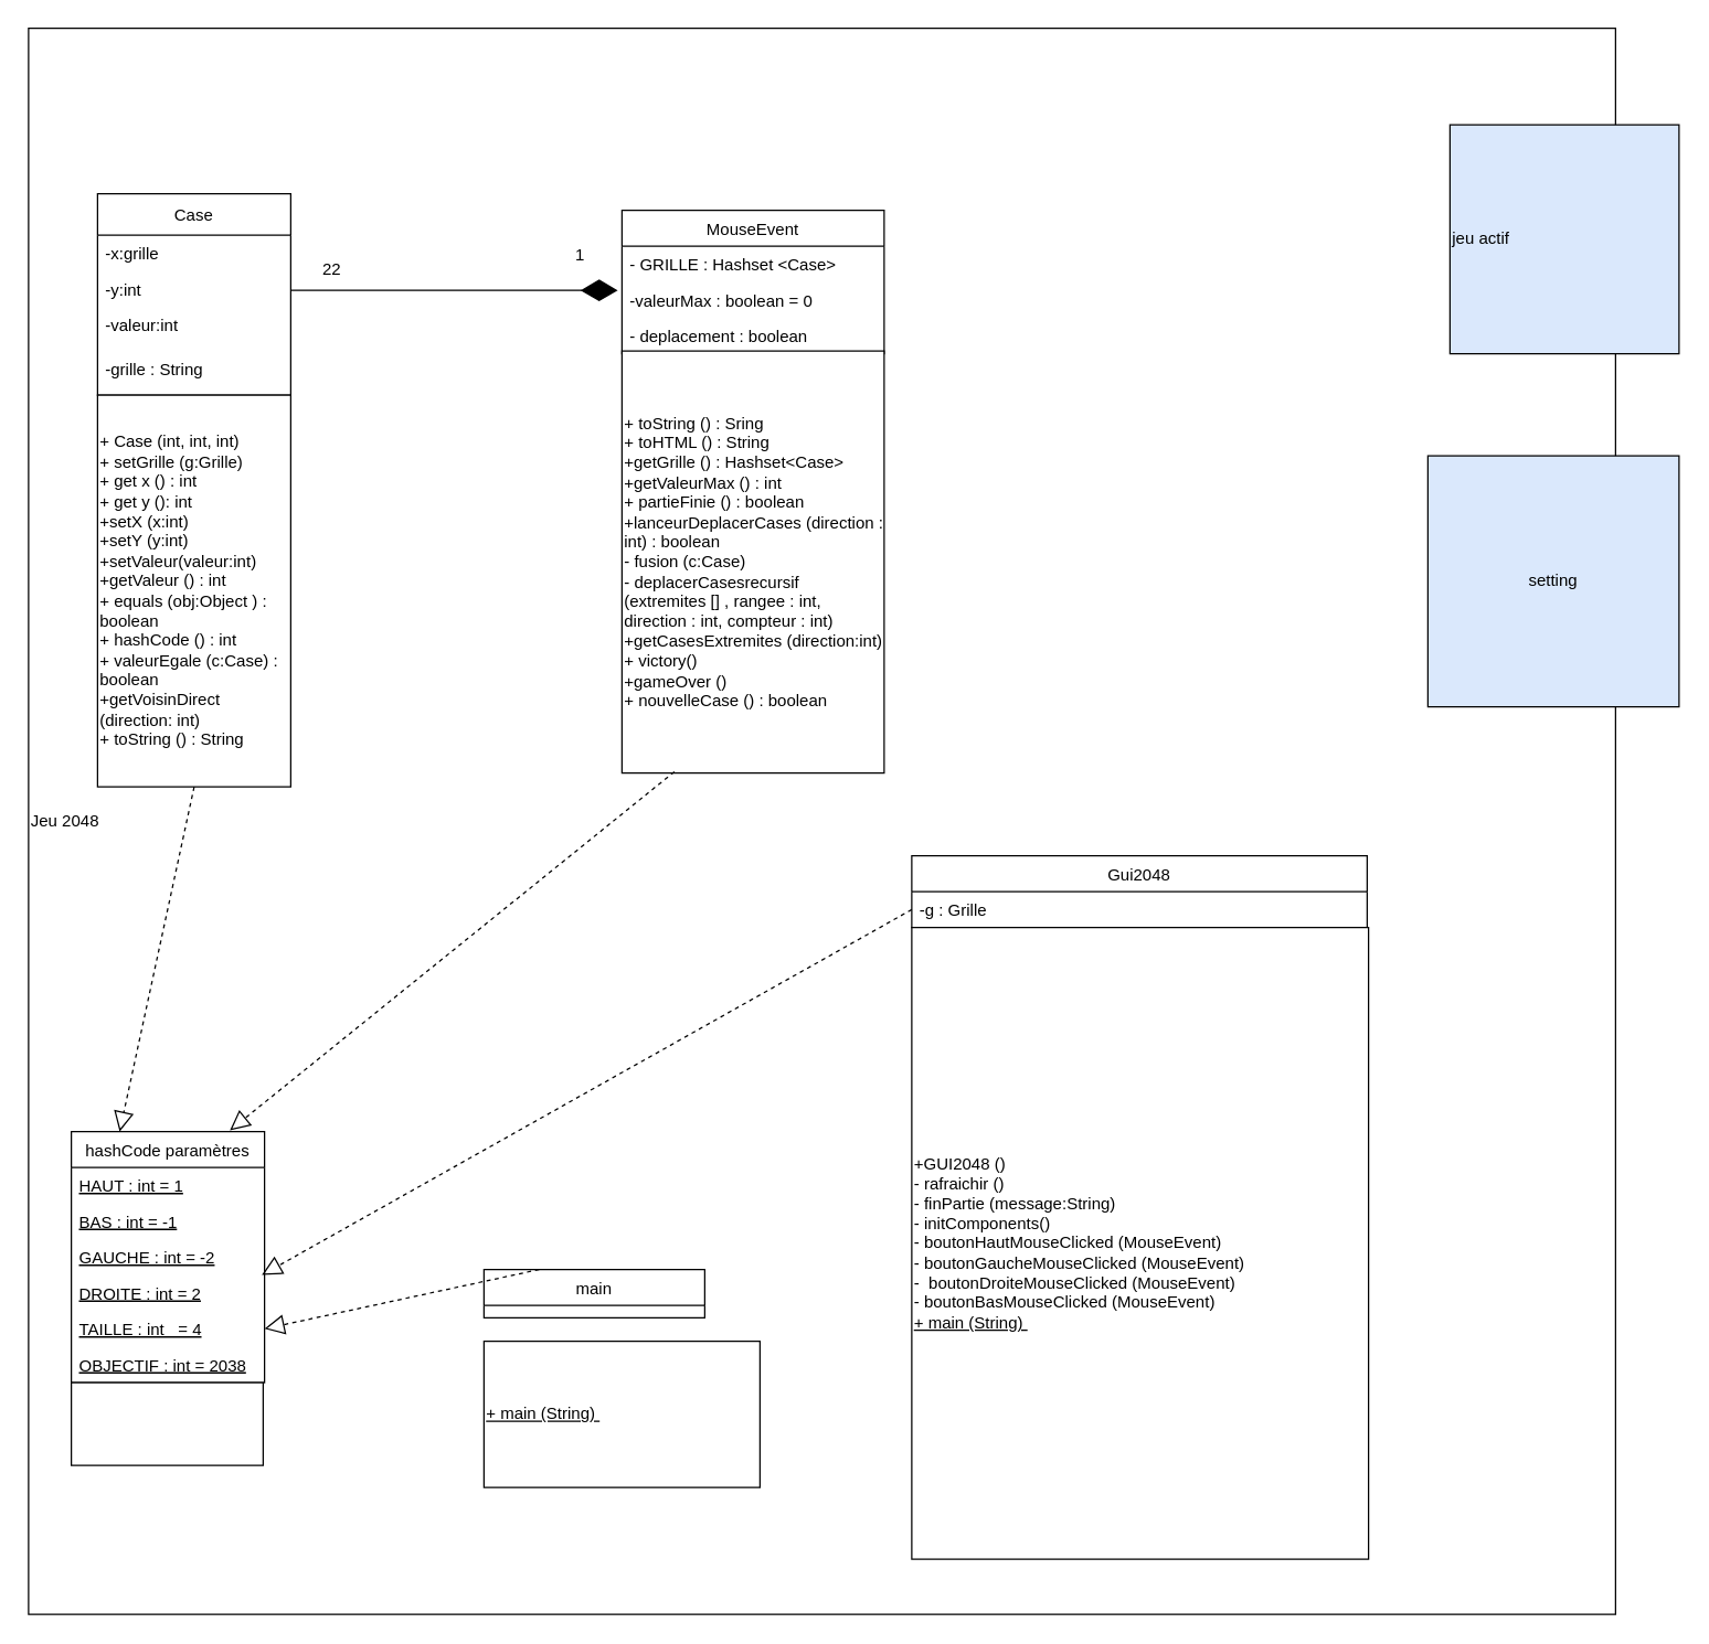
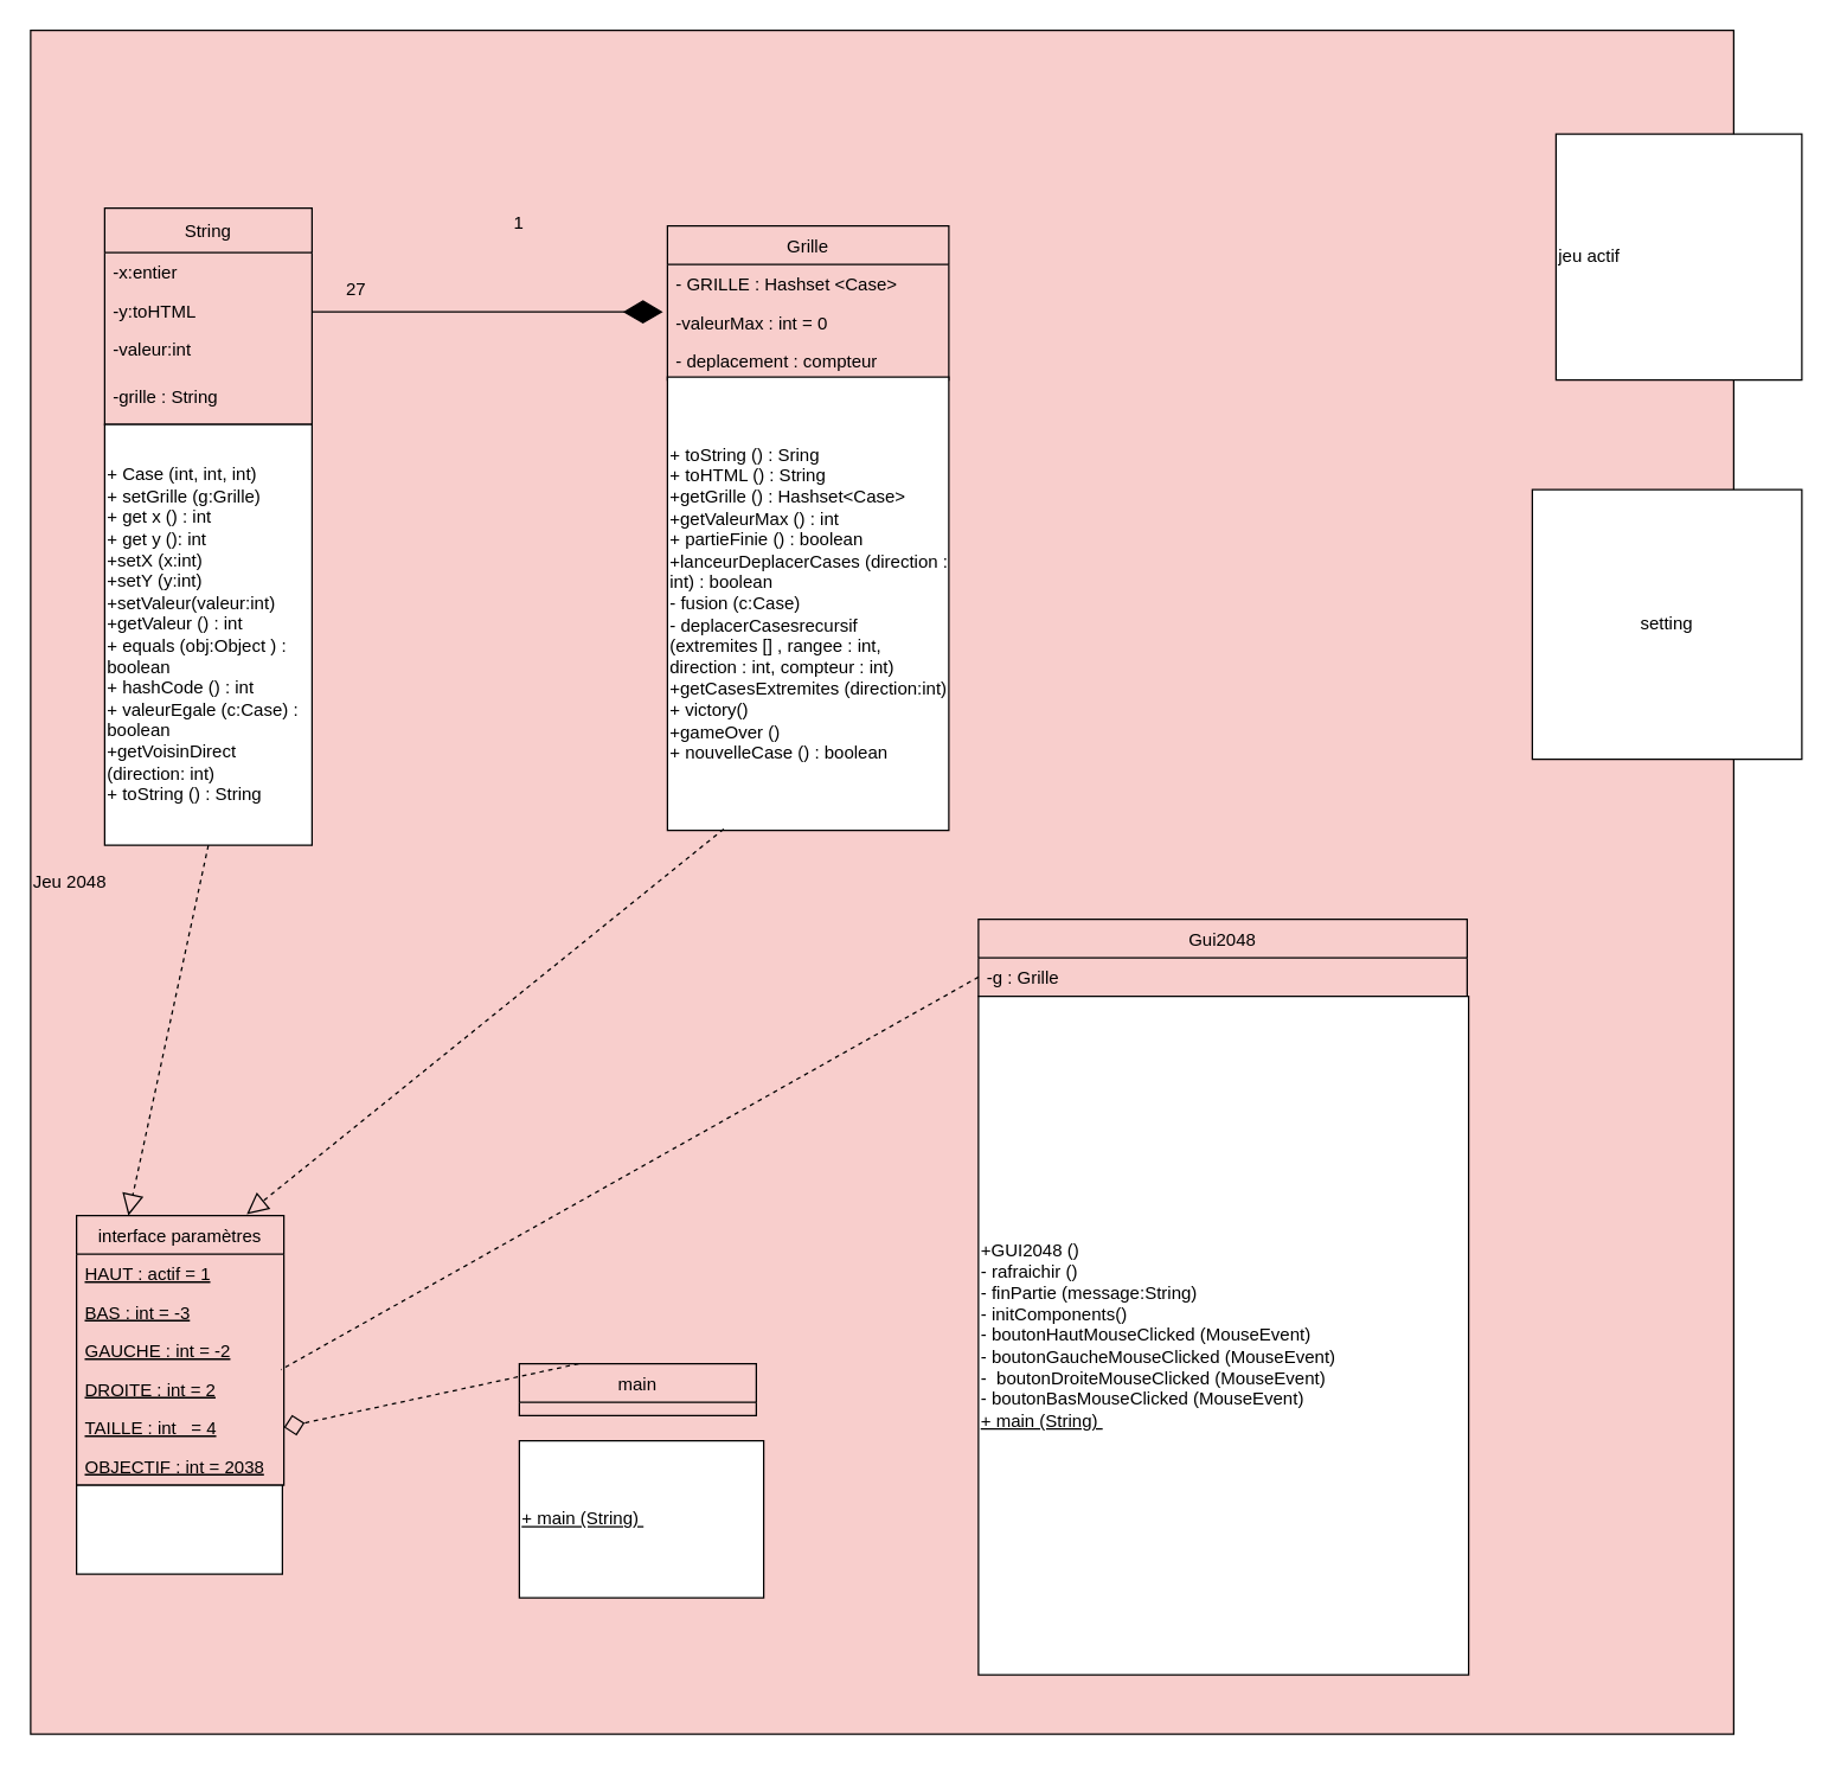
  <mxCell id="0" />
  <mxCell id="1" parent="0" />
- <mxCell id="2" value="Jeu 2048" style="whiteSpace=wrap;html=1;aspect=fixed;align=left;" parent="1" vertex="1"><mxGeometry x="20" y="20" width="1150" height="1150" as="geometry" /></mxCell>
- <mxCell id="3" value="Case" style="swimlane;fontStyle=0;childLayout=stackLayout;horizontal=1;startSize=30;fillColor=none;horizontalStack=0;resizeParent=1;resizeParentMax=0;resizeLast=0;collapsible=1;marginBottom=0;" parent="1" vertex="1"><mxGeometry x="70" y="140" width="140" height="146" as="geometry" /></mxCell>
- <mxCell id="4" value="-x:grille" style="text;strokeColor=none;fillColor=none;align=left;verticalAlign=top;spacingLeft=4;spacingRight=4;overflow=hidden;rotatable=0;points=[[0,0.5],[1,0.5]];portConstraint=eastwest;" parent="3" vertex="1"><mxGeometry y="30" width="140" height="26" as="geometry" /></mxCell>
- <mxCell id="5" value="-y:int" style="text;strokeColor=none;fillColor=none;align=left;verticalAlign=top;spacingLeft=4;spacingRight=4;overflow=hidden;rotatable=0;points=[[0,0.5],[1,0.5]];portConstraint=eastwest;" parent="3" vertex="1"><mxGeometry y="56" width="140" height="26" as="geometry" /></mxCell>
+ <mxCell id="2" value="Jeu 2048" style="whiteSpace=wrap;html=1;aspect=fixed;align=left;fillColor=#f8cecc;" parent="1" vertex="1"><mxGeometry x="20" y="20" width="1150" height="1150" as="geometry" /></mxCell>
+ <mxCell id="3" value="String" style="swimlane;fontStyle=0;childLayout=stackLayout;horizontal=1;startSize=30;fillColor=none;horizontalStack=0;resizeParent=1;resizeParentMax=0;resizeLast=0;collapsible=1;marginBottom=0;" parent="1" vertex="1"><mxGeometry x="70" y="140" width="140" height="146" as="geometry" /></mxCell>
+ <mxCell id="4" value="-x:entier" style="text;strokeColor=none;fillColor=none;align=left;verticalAlign=top;spacingLeft=4;spacingRight=4;overflow=hidden;rotatable=0;points=[[0,0.5],[1,0.5]];portConstraint=eastwest;" parent="3" vertex="1"><mxGeometry y="30" width="140" height="26" as="geometry" /></mxCell>
+ <mxCell id="5" value="-y:toHTML" style="text;strokeColor=none;fillColor=none;align=left;verticalAlign=top;spacingLeft=4;spacingRight=4;overflow=hidden;rotatable=0;points=[[0,0.5],[1,0.5]];portConstraint=eastwest;" parent="3" vertex="1"><mxGeometry y="56" width="140" height="26" as="geometry" /></mxCell>
  <mxCell id="6" value="-valeur:int" style="text;strokeColor=none;fillColor=none;align=left;verticalAlign=top;spacingLeft=4;spacingRight=4;overflow=hidden;rotatable=0;points=[[0,0.5],[1,0.5]];portConstraint=eastwest;" parent="3" vertex="1"><mxGeometry y="82" width="140" height="32" as="geometry" /></mxCell>
  <mxCell id="7" value="-grille : String" style="text;strokeColor=none;fillColor=none;align=left;verticalAlign=top;spacingLeft=4;spacingRight=4;overflow=hidden;rotatable=0;points=[[0,0.5],[1,0.5]];portConstraint=eastwest;" parent="3" vertex="1"><mxGeometry y="114" width="140" height="32" as="geometry" /></mxCell>
- <mxCell id="8" value="MouseEvent" style="swimlane;fontStyle=0;childLayout=stackLayout;horizontal=1;startSize=26;fillColor=none;horizontalStack=0;resizeParent=1;resizeParentMax=0;resizeLast=0;collapsible=1;marginBottom=0;" parent="1" vertex="1"><mxGeometry x="450" y="152" width="190" height="104" as="geometry" /></mxCell>
+ <mxCell id="8" value="Grille" style="swimlane;fontStyle=0;childLayout=stackLayout;horizontal=1;startSize=26;fillColor=none;horizontalStack=0;resizeParent=1;resizeParentMax=0;resizeLast=0;collapsible=1;marginBottom=0;" parent="1" vertex="1"><mxGeometry x="450" y="152" width="190" height="104" as="geometry" /></mxCell>
  <mxCell id="9" value="- GRILLE : Hashset &lt;Case&gt;" style="text;strokeColor=none;fillColor=none;align=left;verticalAlign=top;spacingLeft=4;spacingRight=4;overflow=hidden;rotatable=0;points=[[0,0.5],[1,0.5]];portConstraint=eastwest;" parent="8" vertex="1"><mxGeometry y="26" width="190" height="26" as="geometry" /></mxCell>
- <mxCell id="10" value="-valeurMax : boolean = 0" style="text;strokeColor=none;fillColor=none;align=left;verticalAlign=top;spacingLeft=4;spacingRight=4;overflow=hidden;rotatable=0;points=[[0,0.5],[1,0.5]];portConstraint=eastwest;" parent="8" vertex="1"><mxGeometry y="52" width="190" height="26" as="geometry" /></mxCell>
- <mxCell id="11" value="- deplacement : boolean" style="text;strokeColor=none;fillColor=none;align=left;verticalAlign=top;spacingLeft=4;spacingRight=4;overflow=hidden;rotatable=0;points=[[0,0.5],[1,0.5]];portConstraint=eastwest;" parent="8" vertex="1"><mxGeometry y="78" width="190" height="26" as="geometry" /></mxCell>
- <mxCell id="12" value="hashCode paramètres" style="swimlane;fontStyle=0;childLayout=stackLayout;horizontal=1;startSize=26;fillColor=none;horizontalStack=0;resizeParent=1;resizeParentMax=0;resizeLast=0;collapsible=1;marginBottom=0;" parent="1" vertex="1"><mxGeometry x="51" y="820" width="140" height="182" as="geometry" /></mxCell>
- <mxCell id="13" value="HAUT : int = 1" style="text;strokeColor=none;fillColor=none;align=left;verticalAlign=top;spacingLeft=4;spacingRight=4;overflow=hidden;rotatable=0;points=[[0,0.5],[1,0.5]];portConstraint=eastwest;fontStyle=4" parent="12" vertex="1"><mxGeometry y="26" width="140" height="26" as="geometry" /></mxCell>
- <mxCell id="14" value="BAS : int = -1" style="text;strokeColor=none;fillColor=none;align=left;verticalAlign=top;spacingLeft=4;spacingRight=4;overflow=hidden;rotatable=0;points=[[0,0.5],[1,0.5]];portConstraint=eastwest;fontStyle=4" parent="12" vertex="1"><mxGeometry y="52" width="140" height="26" as="geometry" /></mxCell>
+ <mxCell id="10" value="-valeurMax : int = 0" style="text;strokeColor=none;fillColor=none;align=left;verticalAlign=top;spacingLeft=4;spacingRight=4;overflow=hidden;rotatable=0;points=[[0,0.5],[1,0.5]];portConstraint=eastwest;" parent="8" vertex="1"><mxGeometry y="52" width="190" height="26" as="geometry" /></mxCell>
+ <mxCell id="11" value="- deplacement : compteur" style="text;strokeColor=none;fillColor=none;align=left;verticalAlign=top;spacingLeft=4;spacingRight=4;overflow=hidden;rotatable=0;points=[[0,0.5],[1,0.5]];portConstraint=eastwest;" parent="8" vertex="1"><mxGeometry y="78" width="190" height="26" as="geometry" /></mxCell>
+ <mxCell id="12" value="interface paramètres" style="swimlane;fontStyle=0;childLayout=stackLayout;horizontal=1;startSize=26;fillColor=none;horizontalStack=0;resizeParent=1;resizeParentMax=0;resizeLast=0;collapsible=1;marginBottom=0;" parent="1" vertex="1"><mxGeometry x="51" y="820" width="140" height="182" as="geometry" /></mxCell>
+ <mxCell id="13" value="HAUT : actif = 1" style="text;strokeColor=none;fillColor=none;align=left;verticalAlign=top;spacingLeft=4;spacingRight=4;overflow=hidden;rotatable=0;points=[[0,0.5],[1,0.5]];portConstraint=eastwest;fontStyle=4" parent="12" vertex="1"><mxGeometry y="26" width="140" height="26" as="geometry" /></mxCell>
+ <mxCell id="14" value="BAS : int = -3" style="text;strokeColor=none;fillColor=none;align=left;verticalAlign=top;spacingLeft=4;spacingRight=4;overflow=hidden;rotatable=0;points=[[0,0.5],[1,0.5]];portConstraint=eastwest;fontStyle=4" parent="12" vertex="1"><mxGeometry y="52" width="140" height="26" as="geometry" /></mxCell>
  <mxCell id="15" value="GAUCHE : int = -2" style="text;strokeColor=none;fillColor=none;align=left;verticalAlign=top;spacingLeft=4;spacingRight=4;overflow=hidden;rotatable=0;points=[[0,0.5],[1,0.5]];portConstraint=eastwest;fontStyle=4" parent="12" vertex="1"><mxGeometry y="78" width="140" height="26" as="geometry" /></mxCell>
  <mxCell id="16" value="DROITE : int = 2" style="text;strokeColor=none;fillColor=none;align=left;verticalAlign=top;spacingLeft=4;spacingRight=4;overflow=hidden;rotatable=0;points=[[0,0.5],[1,0.5]];portConstraint=eastwest;fontStyle=4" parent="12" vertex="1"><mxGeometry y="104" width="140" height="26" as="geometry" /></mxCell>
  <mxCell id="17" value="TAILLE : int   = 4" style="text;strokeColor=none;fillColor=none;align=left;verticalAlign=top;spacingLeft=4;spacingRight=4;overflow=hidden;rotatable=0;points=[[0,0.5],[1,0.5]];portConstraint=eastwest;fontStyle=4" parent="12" vertex="1"><mxGeometry y="130" width="140" height="26" as="geometry" /></mxCell>
  <mxCell id="18" value="OBJECTIF : int = 2038" style="text;strokeColor=none;fillColor=none;align=left;verticalAlign=top;spacingLeft=4;spacingRight=4;overflow=hidden;rotatable=0;points=[[0,0.5],[1,0.5]];portConstraint=eastwest;fontStyle=4" parent="12" vertex="1"><mxGeometry y="156" width="140" height="26" as="geometry" /></mxCell>
  <mxCell id="19" value="main" style="swimlane;fontStyle=0;childLayout=stackLayout;horizontal=1;startSize=26;fillColor=none;horizontalStack=0;resizeParent=1;resizeParentMax=0;resizeLast=0;collapsible=1;marginBottom=0;" parent="1" vertex="1"><mxGeometry x="350" y="920" width="160" height="35" as="geometry" /></mxCell>
- <mxCell id="20" value="jeu actif" style="whiteSpace=wrap;html=1;aspect=fixed;align=left;fillColor=#dae8fc;" parent="1" vertex="1"><mxGeometry x="1050" y="90" width="166" height="166" as="geometry" /></mxCell>
+ <mxCell id="20" value="jeu actif" style="whiteSpace=wrap;html=1;aspect=fixed;align=left;" parent="1" vertex="1"><mxGeometry x="1050" y="90" width="166" height="166" as="geometry" /></mxCell>
  <mxCell id="21" value="Gui2048" style="swimlane;fontStyle=0;childLayout=stackLayout;horizontal=1;startSize=26;fillColor=none;horizontalStack=0;resizeParent=1;resizeParentMax=0;resizeLast=0;collapsible=1;marginBottom=0;" parent="1" vertex="1"><mxGeometry x="660" y="620" width="330" height="52" as="geometry" /></mxCell>
  <mxCell id="22" value="-g : Grille" style="text;strokeColor=none;fillColor=none;align=left;verticalAlign=top;spacingLeft=4;spacingRight=4;overflow=hidden;rotatable=0;points=[[0,0.5],[1,0.5]];portConstraint=eastwest;" parent="21" vertex="1"><mxGeometry y="26" width="330" height="26" as="geometry" /></mxCell>
- <mxCell id="23" value="setting" style="whiteSpace=wrap;html=1;aspect=fixed;fillColor=#dae8fc;" parent="1" vertex="1"><mxGeometry x="1034" y="330" width="182" height="182" as="geometry" /></mxCell>
+ <mxCell id="23" value="setting" style="whiteSpace=wrap;html=1;aspect=fixed;" parent="1" vertex="1"><mxGeometry x="1034" y="330" width="182" height="182" as="geometry" /></mxCell>
  <mxCell id="24" style="edgeStyle=orthogonalEdgeStyle;rounded=0;orthogonalLoop=1;jettySize=auto;html=1;exitX=0.5;exitY=1;exitDx=0;exitDy=0;" parent="1" source="2" target="2" edge="1"><mxGeometry relative="1" as="geometry" /></mxCell>
  <mxCell id="25" value="+ Case (int, int, int)&lt;br&gt;+ setGrille (g:Grille) &amp;nbsp;&lt;br&gt;+ get x () : int&amp;nbsp;&lt;br&gt;+ get y (): int&lt;br&gt;+setX (x:int)&amp;nbsp;&lt;br&gt;+setY (y:int)&amp;nbsp;&lt;br&gt;+setValeur(valeur:int)&amp;nbsp;&lt;br&gt;+getValeur () : int&lt;br&gt;+ equals (obj:Object ) : boolean&lt;br&gt;+ hashCode () : int&lt;br&gt;+ valeurEgale (c:Case) : boolean&lt;br&gt;+getVoisinDirect (direction: int)&amp;nbsp;&lt;br&gt;+ toString () : String&amp;nbsp;" style="rounded=0;whiteSpace=wrap;html=1;align=left;" parent="1" vertex="1"><mxGeometry x="70" y="286" width="140" height="284" as="geometry" /></mxCell>
  <mxCell id="26" value="+ toString () : Sring&lt;span style=&quot;white-space: pre;&quot;&gt;&#09;&lt;/span&gt;&lt;br&gt;+ toHTML () : String&lt;br&gt;+getGrille () : Hashset&amp;lt;Case&amp;gt;&lt;br&gt;+getValeurMax () : int&lt;br&gt;+ partieFinie () : boolean&lt;br&gt;+lanceurDeplacerCases (direction : int) : boolean&amp;nbsp;&lt;br&gt;- fusion (c:Case)&amp;nbsp;&lt;br&gt;- deplacerCasesrecursif (extremites [] , rangee : int, direction : int, compteur : int)&lt;br&gt;+getCasesExtremites (direction:int)&lt;br&gt;+ victory()&amp;nbsp;&lt;br&gt;+gameOver ()&amp;nbsp;&lt;br&gt;+ nouvelleCase () : boolean" style="rounded=0;whiteSpace=wrap;html=1;align=left;" parent="1" vertex="1"><mxGeometry x="450" y="254" width="190" height="306" as="geometry" /></mxCell>
  <mxCell id="27" value="+GUI2048 ()&amp;nbsp;&lt;br&gt;- rafraichir ()&amp;nbsp;&lt;br&gt;- finPartie (message:String)&amp;nbsp;&lt;br&gt;- initComponents()&amp;nbsp;&lt;br&gt;- boutonHautMouseClicked (MouseEvent)&amp;nbsp;&lt;br&gt;- boutonGaucheMouseClicked (MouseEvent)&amp;nbsp;&lt;br&gt;- &amp;nbsp;boutonDroiteMouseClicked (MouseEvent)&amp;nbsp;&lt;br&gt;- boutonBasMouseClicked (MouseEvent)&amp;nbsp;&lt;br&gt;&lt;u&gt;+ main (String) &lt;/u&gt;&amp;nbsp;" style="rounded=0;whiteSpace=wrap;html=1;align=left;" parent="1" vertex="1"><mxGeometry x="660" y="672" width="331" height="458" as="geometry" /></mxCell>
- <mxCell id="28" value="&lt;u&gt;+ main (String)&amp;nbsp;&lt;/u&gt;" style="rounded=0;whiteSpace=wrap;html=1;align=left;" parent="1" vertex="1"><mxGeometry x="350" y="972" width="200" height="106" as="geometry" /></mxCell>
+ <mxCell id="28" value="&lt;u&gt;+ main (String)&amp;nbsp;&lt;/u&gt;" style="rounded=0;whiteSpace=wrap;html=1;align=left;" parent="1" vertex="1"><mxGeometry x="350" y="972" width="165" height="106" as="geometry" /></mxCell>
  <mxCell id="29" value="" style="endArrow=diamondThin;endFill=1;endSize=24;html=1;rounded=0;entryX=-0.016;entryY=0.231;entryDx=0;entryDy=0;entryPerimeter=0;" parent="1" target="10" edge="1"><mxGeometry width="160" relative="1" as="geometry"><mxPoint x="210" y="210" as="sourcePoint" /><mxPoint x="340" y="210" as="targetPoint" /></mxGeometry></mxCell>
  <mxCell id="30" value="" style="endArrow=block;dashed=1;endFill=0;endSize=12;html=1;rounded=0;exitX=0.5;exitY=1;exitDx=0;exitDy=0;entryX=0.25;entryY=0;entryDx=0;entryDy=0;" parent="1" source="25" target="12" edge="1"><mxGeometry width="160" relative="1" as="geometry"><mxPoint x="190" y="780" as="sourcePoint" /><mxPoint x="350" y="780" as="targetPoint" /></mxGeometry></mxCell>
  <mxCell id="31" value="" style="endArrow=block;dashed=1;endFill=0;endSize=12;html=1;rounded=0;exitX=0.2;exitY=0.997;exitDx=0;exitDy=0;exitPerimeter=0;entryX=0.821;entryY=-0.005;entryDx=0;entryDy=0;entryPerimeter=0;" parent="1" source="26" target="12" edge="1"><mxGeometry width="160" relative="1" as="geometry"><mxPoint x="190" y="680" as="sourcePoint" /><mxPoint x="350" y="680" as="targetPoint" /><Array as="points" /></mxGeometry></mxCell>
- <mxCell id="32" value="" style="endArrow=block;dashed=1;endFill=0;endSize=12;html=1;rounded=0;entryX=0.986;entryY=0;entryDx=0;entryDy=0;entryPerimeter=0;exitX=0;exitY=0.5;exitDx=0;exitDy=0;" parent="1" source="22" target="16" edge="1"><mxGeometry width="160" relative="1" as="geometry"><mxPoint x="190" y="880" as="sourcePoint" /><mxPoint x="350" y="880" as="targetPoint" /></mxGeometry></mxCell>
- <mxCell id="33" value="" style="endArrow=block;dashed=1;endFill=0;endSize=12;html=1;rounded=0;exitX=0.25;exitY=0;exitDx=0;exitDy=0;entryX=1;entryY=0.5;entryDx=0;entryDy=0;" parent="1" source="19" target="17" edge="1"><mxGeometry width="160" relative="1" as="geometry"><mxPoint x="190" y="880" as="sourcePoint" /><mxPoint x="350" y="880" as="targetPoint" /></mxGeometry></mxCell>
+ <mxCell id="32" value="" style="endArrow=none;dashed=1;endFill=0;endSize=12;html=1;rounded=0;entryX=0.986;entryY=0;entryDx=0;entryDy=0;entryPerimeter=0;exitX=0;exitY=0.5;exitDx=0;exitDy=0;" parent="1" source="22" target="16" edge="1"><mxGeometry width="160" relative="1" as="geometry"><mxPoint x="190" y="880" as="sourcePoint" /><mxPoint x="350" y="880" as="targetPoint" /></mxGeometry></mxCell>
+ <mxCell id="33" value="" style="endArrow=diamond;dashed=1;endFill=0;endSize=12;html=1;rounded=0;exitX=0.25;exitY=0;exitDx=0;exitDy=0;entryX=1;entryY=0.5;entryDx=0;entryDy=0;" parent="1" source="19" target="17" edge="1"><mxGeometry width="160" relative="1" as="geometry"><mxPoint x="190" y="880" as="sourcePoint" /><mxPoint x="350" y="880" as="targetPoint" /></mxGeometry></mxCell>
  <mxCell id="34" value="" style="rounded=0;whiteSpace=wrap;html=1;" parent="1" vertex="1"><mxGeometry x="51" y="1002" width="139" height="60" as="geometry" /></mxCell>
- <mxCell id="35" value="1" style="text;html=1;strokeColor=none;fillColor=none;align=center;verticalAlign=middle;whiteSpace=wrap;rounded=0;" parent="1" vertex="1"><mxGeometry x="390" y="170" width="60" height="30" as="geometry" /></mxCell>
- <mxCell id="36" value="22" style="text;html=1;strokeColor=none;fillColor=none;align=center;verticalAlign=middle;whiteSpace=wrap;rounded=0;" parent="1" vertex="1"><mxGeometry x="210" y="180" width="60" height="30" as="geometry" /></mxCell>
+ <mxCell id="35" value="1" style="text;html=1;strokeColor=none;fillColor=none;align=center;verticalAlign=middle;whiteSpace=wrap;rounded=0;" parent="1" vertex="1"><mxGeometry x="320" y="135" width="60" height="30" as="geometry" /></mxCell>
+ <mxCell id="36" value="27" style="text;html=1;strokeColor=none;fillColor=none;align=center;verticalAlign=middle;whiteSpace=wrap;rounded=0;" parent="1" vertex="1"><mxGeometry x="210" y="180" width="60" height="30" as="geometry" /></mxCell>
